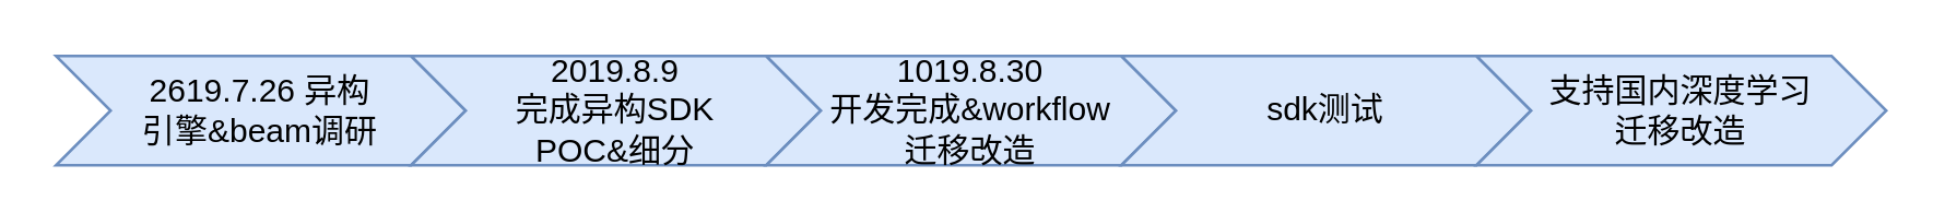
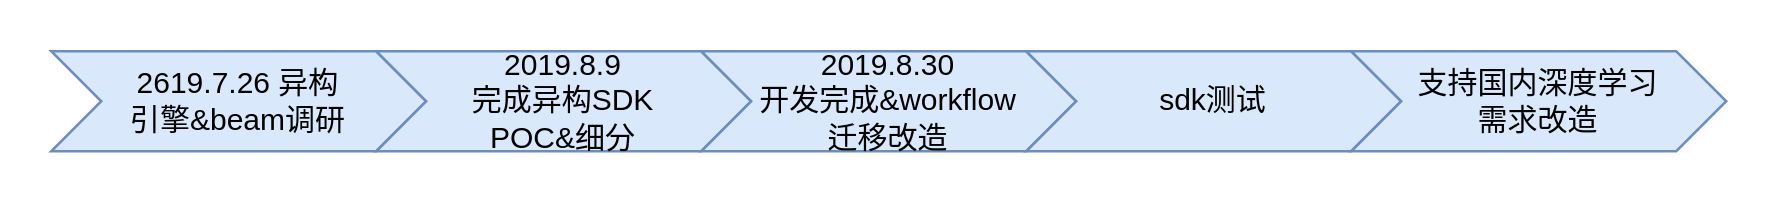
  <mxCell id="0" />
  <mxCell id="1" parent="0" />
  <mxCell id="2" value="2619.7.26 异构&lt;br&gt;引擎&amp;amp;beam调研" style="shape=step;perimeter=stepPerimeter;whiteSpace=wrap;html=1;fixedSize=1;fillColor=#dae8fc;strokeColor=#6c8ebf;" parent="1" vertex="1"><mxGeometry x="20" y="20" width="150" height="40" as="geometry" /></mxCell>
  <mxCell id="3" value="2019.8.9&lt;br&gt;完成异构SDK &lt;br&gt;POC&amp;amp;细分" style="shape=step;perimeter=stepPerimeter;whiteSpace=wrap;html=1;fixedSize=1;fillColor=#dae8fc;strokeColor=#6c8ebf;" parent="1" vertex="1"><mxGeometry x="150" y="20" width="150" height="40" as="geometry" /></mxCell>
- <mxCell id="4" value="1019.8.30&lt;br&gt;开发完成&amp;amp;workflow&lt;br&gt;迁移改造" style="shape=step;perimeter=stepPerimeter;whiteSpace=wrap;html=1;fixedSize=1;fillColor=#dae8fc;strokeColor=#6c8ebf;" parent="1" vertex="1"><mxGeometry x="280" y="20" width="150" height="40" as="geometry" /></mxCell>
+ <mxCell id="4" value="2019.8.30&lt;br&gt;开发完成&amp;amp;workflow&lt;br&gt;迁移改造" style="shape=step;perimeter=stepPerimeter;whiteSpace=wrap;html=1;fixedSize=1;fillColor=#dae8fc;strokeColor=#6c8ebf;" parent="1" vertex="1"><mxGeometry x="280" y="20" width="150" height="40" as="geometry" /></mxCell>
  <mxCell id="5" value="sdk测试" style="shape=step;perimeter=stepPerimeter;whiteSpace=wrap;html=1;fixedSize=1;fillColor=#dae8fc;strokeColor=#6c8ebf;" parent="1" vertex="1"><mxGeometry x="410" y="20" width="150" height="40" as="geometry" /></mxCell>
- <mxCell id="6" value="支持国内深度学习&lt;br&gt;迁移改造" style="shape=step;perimeter=stepPerimeter;whiteSpace=wrap;html=1;fixedSize=1;fillColor=#dae8fc;strokeColor=#6c8ebf;" parent="1" vertex="1"><mxGeometry x="540" y="20" width="150" height="40" as="geometry" /></mxCell>
+ <mxCell id="6" value="支持国内深度学习&lt;br&gt;需求改造" style="shape=step;perimeter=stepPerimeter;whiteSpace=wrap;html=1;fixedSize=1;fillColor=#dae8fc;strokeColor=#6c8ebf;" parent="1" vertex="1"><mxGeometry x="540" y="20" width="150" height="40" as="geometry" /></mxCell>
